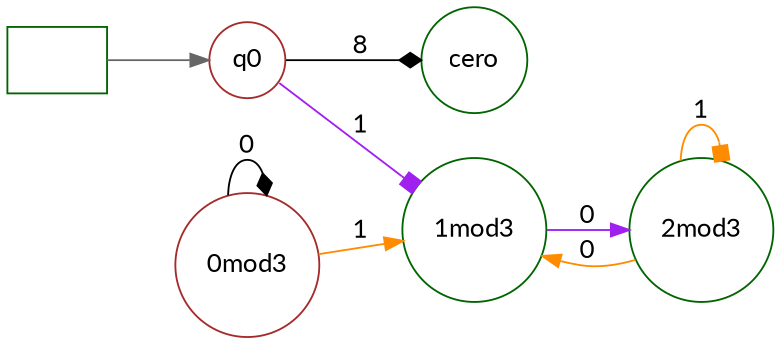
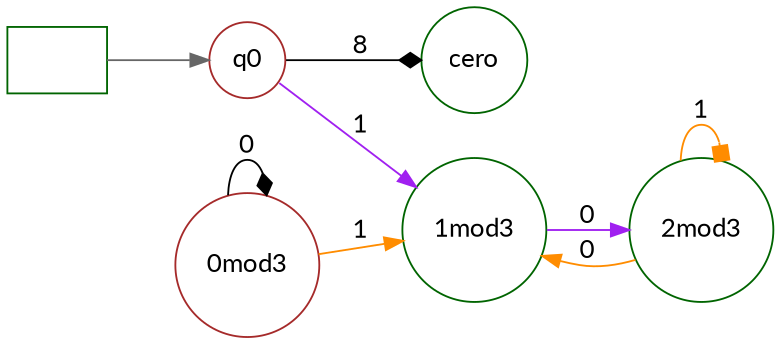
  digraph {
    d2tstyleonly=true
    fontname=Lato
    rankdir=LR
    node [color=darkgreen fontname=Lato shape=circle share=circle]
    edge [arrowhead=normal color=darkorange fontname=Lato]
    "" [shape=box share=none]
    q0 [color=brown]
    cero [share=doublecircle]
    "1mod3"
    "0mod3" [color=brown share=doublecircle]
    "2mod3"
    "" -> q0 [color=gray40]
    q0 -> cero [arrowhead=diamond color=black label=8]
-   q0 -> "1mod3" [arrowhead=box color=purple label=1]
+   q0 -> "1mod3" [color=purple label=1]
    "1mod3" -> "2mod3" [color=purple label=0]
    "0mod3" -> "1mod3" [label=1]
    "0mod3" -> "0mod3" [arrowhead=diamond color=black label=0]
    "2mod3" -> "1mod3" [label=0]
    "2mod3" -> "2mod3" [arrowhead=box label=1]
  }
